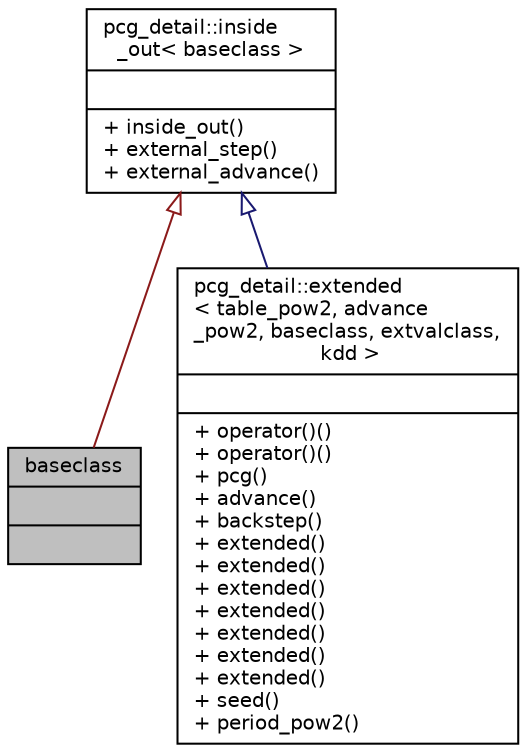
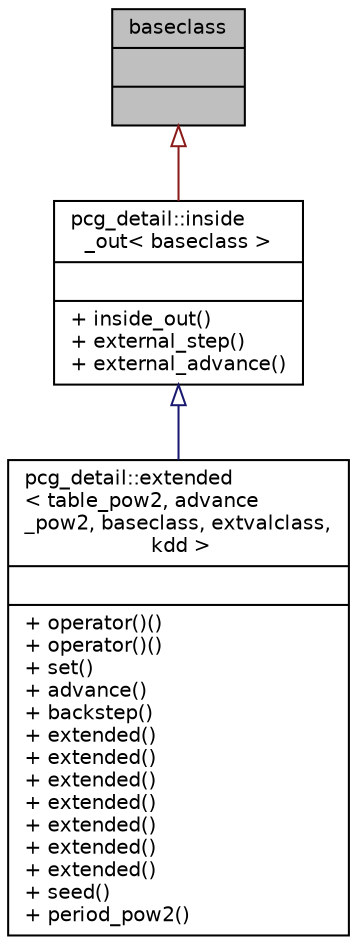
  digraph {
    node [color=black fontname=Helvetica fontsize=10 shape=record]
    edge [arrowtail=onormal dir=back fontname=Helvetica fontsize=10 labelfontname=Helvetica labelfontsize=10 style=solid]
    n1 [fillcolor=grey75 fontcolor=black height=0.2 label="{baseclass\n||}" style=filled width=0.4]
    n2 [height=0.2 label="{pcg_detail::inside\l_out\< baseclass \>\n||+ inside_out()\l+ external_step()\l+ external_advance()\l}" width=0.4]
-   n3 [height=0.2 label="{pcg_detail::extended\l\< table_pow2, advance\l_pow2, baseclass, extvalclass,\l kdd \>\n||+ operator()()\l+ operator()()\l+ pcg()\l+ advance()\l+ backstep()\l+ extended()\l+ extended()\l+ extended()\l+ extended()\l+ extended()\l+ extended()\l+ extended()\l+ seed()\l+ period_pow2()\l}" width=0.4]
-   n2 -> n1 [color=firebrick4]
+   n3 [height=0.2 label="{pcg_detail::extended\l\< table_pow2, advance\l_pow2, baseclass, extvalclass,\l kdd \>\n||+ operator()()\l+ operator()()\l+ set()\l+ advance()\l+ backstep()\l+ extended()\l+ extended()\l+ extended()\l+ extended()\l+ extended()\l+ extended()\l+ extended()\l+ seed()\l+ period_pow2()\l}" width=0.4]
+   n1 -> n2 [color=firebrick4]
    n2 -> n3 [color=midnightblue]
  }
